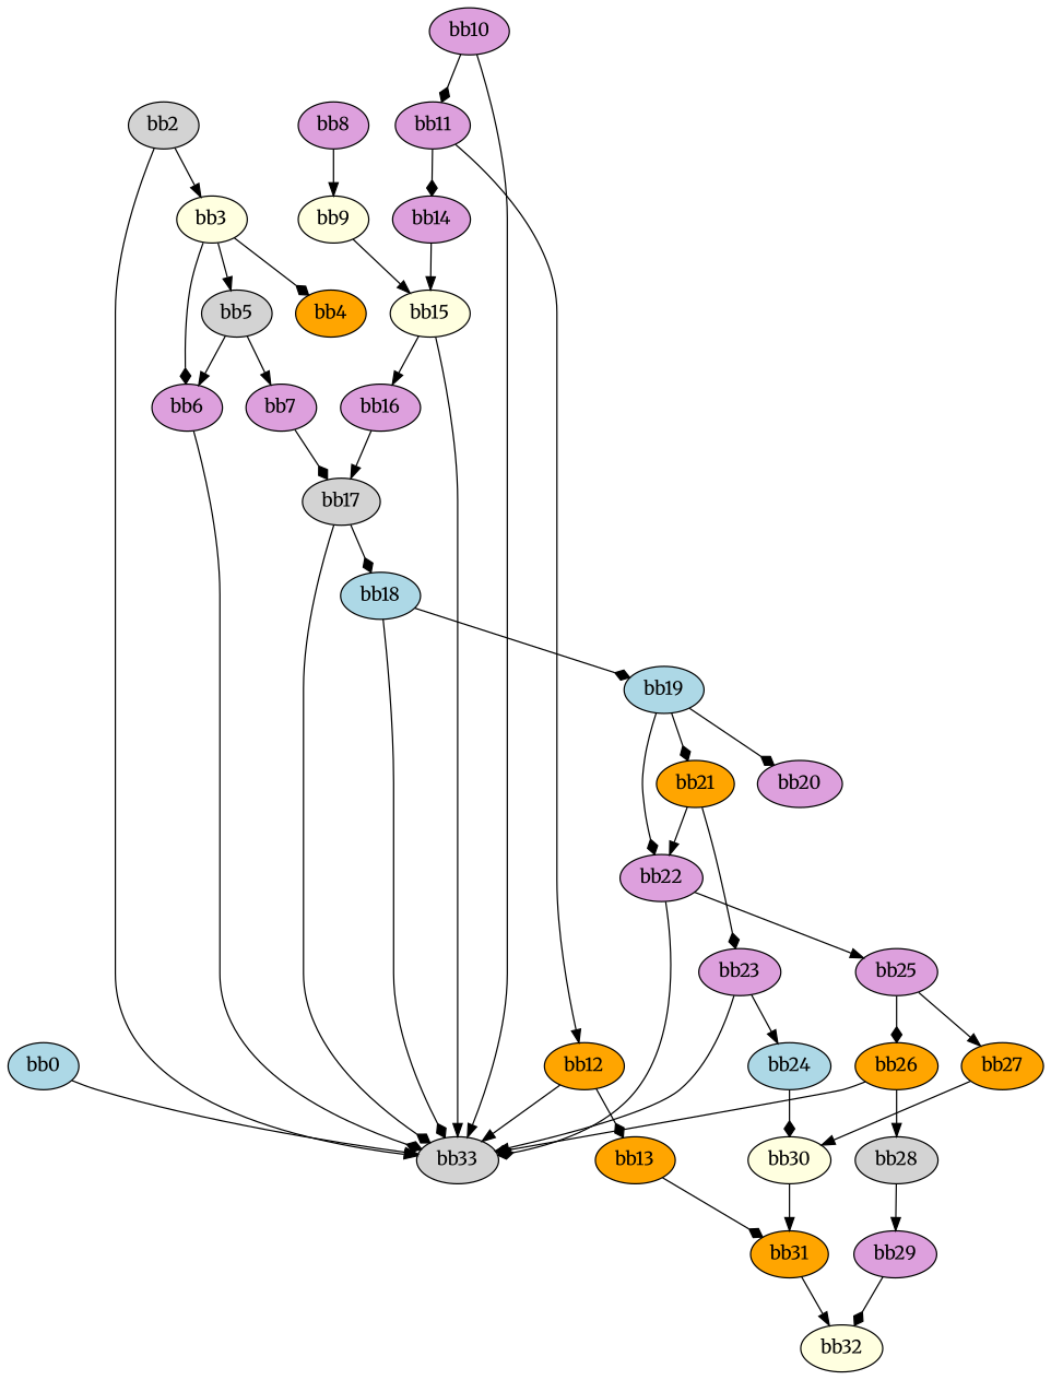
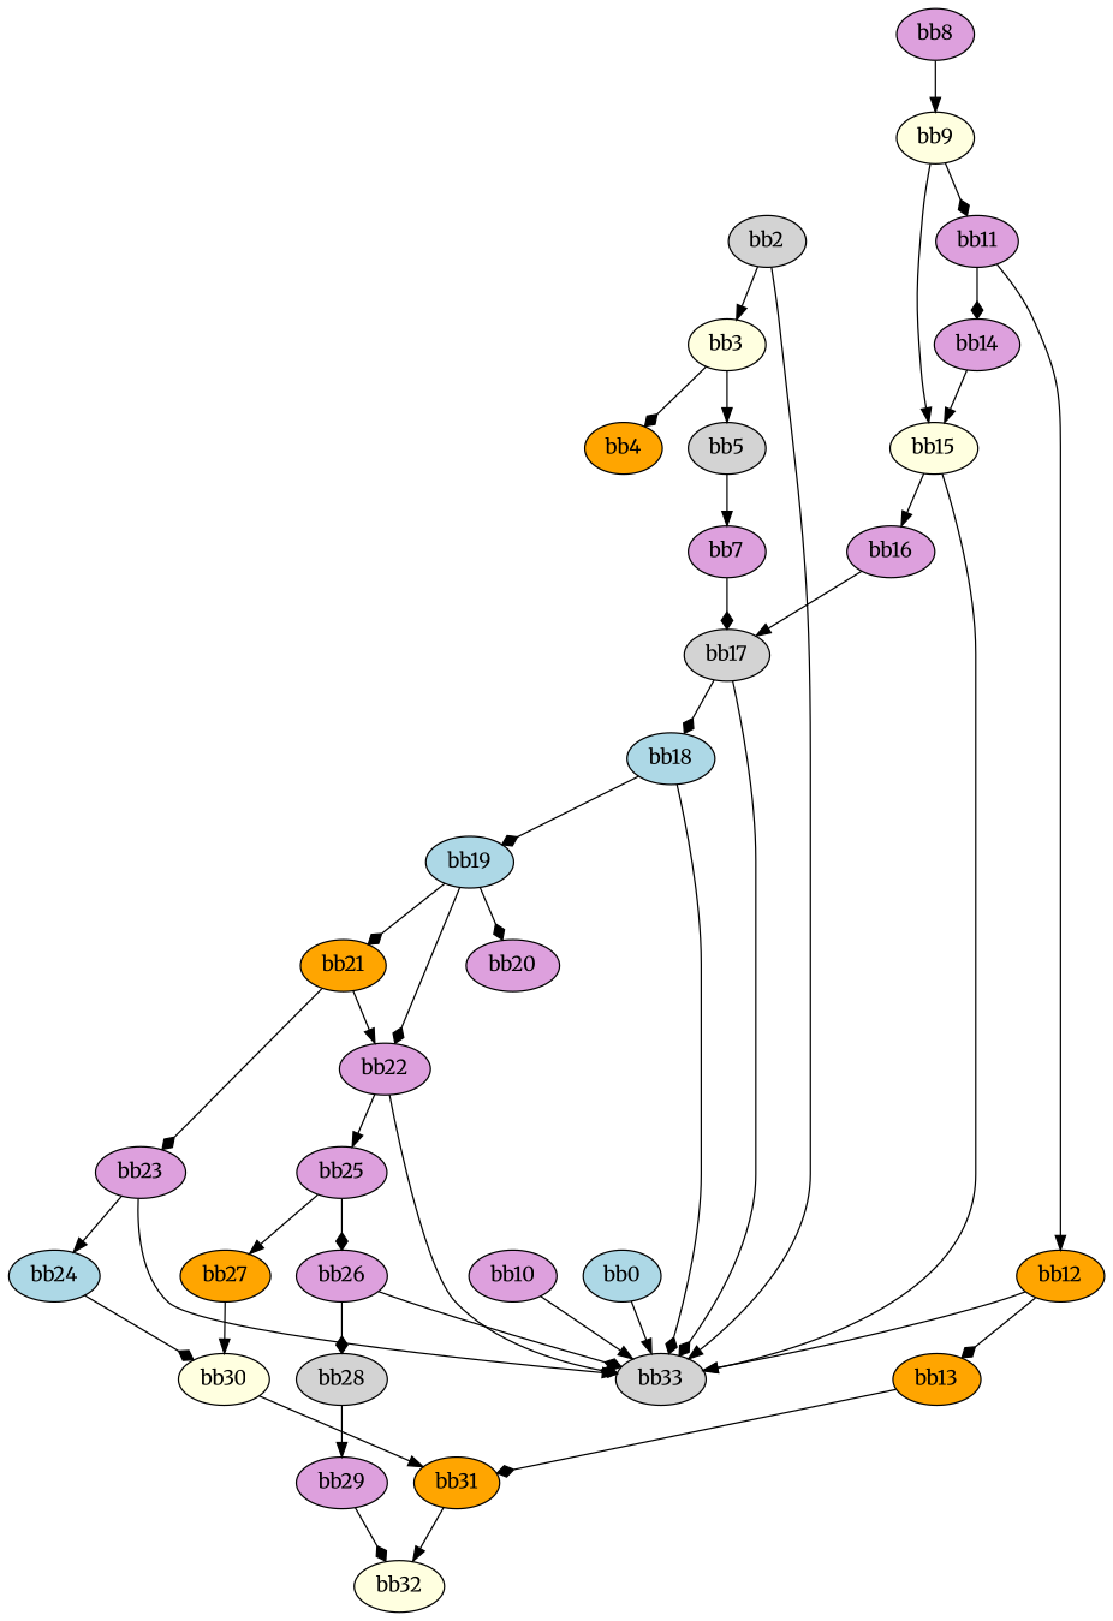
  digraph {
    fontname=Merriweather
    node [fillcolor=plum fontname=Merriweather style=filled]
    edge [arrowhead=normal fontname=Merriweather]
    n1 [fillcolor=lightblue label="bb0\l"]
    n2 [fillcolor=lightgrey label="bb33\l"]
    n3 [fillcolor=lightgrey label="bb2\l"]
    n4 [fillcolor=lightyellow label="bb3\l"]
    n5 [fillcolor=orange label="bb4\l"]
    n6 [fillcolor=lightgrey label="bb5\l"]
-   n7 [label="bb6\l"]
    n8 [label="bb7\l"]
    n9 [fillcolor=lightgrey label="bb17\l"]
    n10 [label="bb8\l"]
    n11 [fillcolor=lightyellow label="bb9\l"]
    n12 [fillcolor=lightblue label="bb18\l"]
    n13 [fillcolor=lightyellow label="bb15\l"]
    n14 [label="bb10\l"]
    n15 [label="bb11\l"]
    n16 [label="bb16\l"]
    n17 [fillcolor=orange label="bb12\l"]
    n18 [label="bb14\l"]
    n19 [fillcolor=orange label="bb13\l"]
    n20 [fillcolor=orange label="bb31\l"]
    n21 [fillcolor=lightyellow label="bb32\l"]
    n22 [fillcolor=lightblue label="bb19\l"]
    n23 [label="bb20\l"]
    n24 [fillcolor=orange label="bb21\l"]
    n25 [label="bb22\l"]
    n26 [label="bb23\l"]
    n27 [label="bb25\l"]
    n28 [fillcolor=lightblue label="bb24\l"]
-   n29 [fillcolor=orange label="bb26\l"]
+   n29 [label="bb26\l"]
    n30 [fillcolor=orange label="bb27\l"]
    n31 [fillcolor=lightyellow label="bb30\l"]
    n32 [fillcolor=lightgrey label="bb28\l"]
    n33 [label="bb29\l"]
    n1 -> n2
    n3 -> n2
    n3 -> n4
    n4 -> n5 [arrowhead=diamond]
    n4 -> n6
-   n4 -> n7 [arrowhead=diamond]
-   n6 -> n7
    n6 -> n8
-   n7 -> n2 [arrowhead=diamond]
    n8 -> n9 [arrowhead=diamond]
    n9 -> n2 [arrowhead=diamond]
    n9 -> n12 [arrowhead=diamond]
    n10 -> n11
    n11 -> n13
    n12 -> n2 [arrowhead=diamond]
    n12 -> n22 [arrowhead=diamond]
    n13 -> n2
    n13 -> n16
    n14 -> n2
-   n14 -> n15 [arrowhead=diamond]
+   n11 -> n15 [arrowhead=diamond]
    n15 -> n17
    n15 -> n18 [arrowhead=diamond]
    n16 -> n9
    n17 -> n2
    n17 -> n19 [arrowhead=diamond]
    n18 -> n13
    n19 -> n20 [arrowhead=diamond]
    n20 -> n21
    n22 -> n23 [arrowhead=diamond]
    n22 -> n24 [arrowhead=diamond]
    n22 -> n25 [arrowhead=diamond]
    n24 -> n25
    n24 -> n26 [arrowhead=diamond]
    n25 -> n2 [arrowhead=diamond]
    n25 -> n27
    n26 -> n2
    n26 -> n28
    n27 -> n29 [arrowhead=diamond]
    n27 -> n30
    n28 -> n31 [arrowhead=diamond]
    n29 -> n2 [arrowhead=diamond]
-   n29 -> n32
+   n29 -> n32 [arrowhead=diamond]
    n30 -> n31
    n31 -> n20
    n32 -> n33
    n33 -> n21 [arrowhead=diamond]
  }
